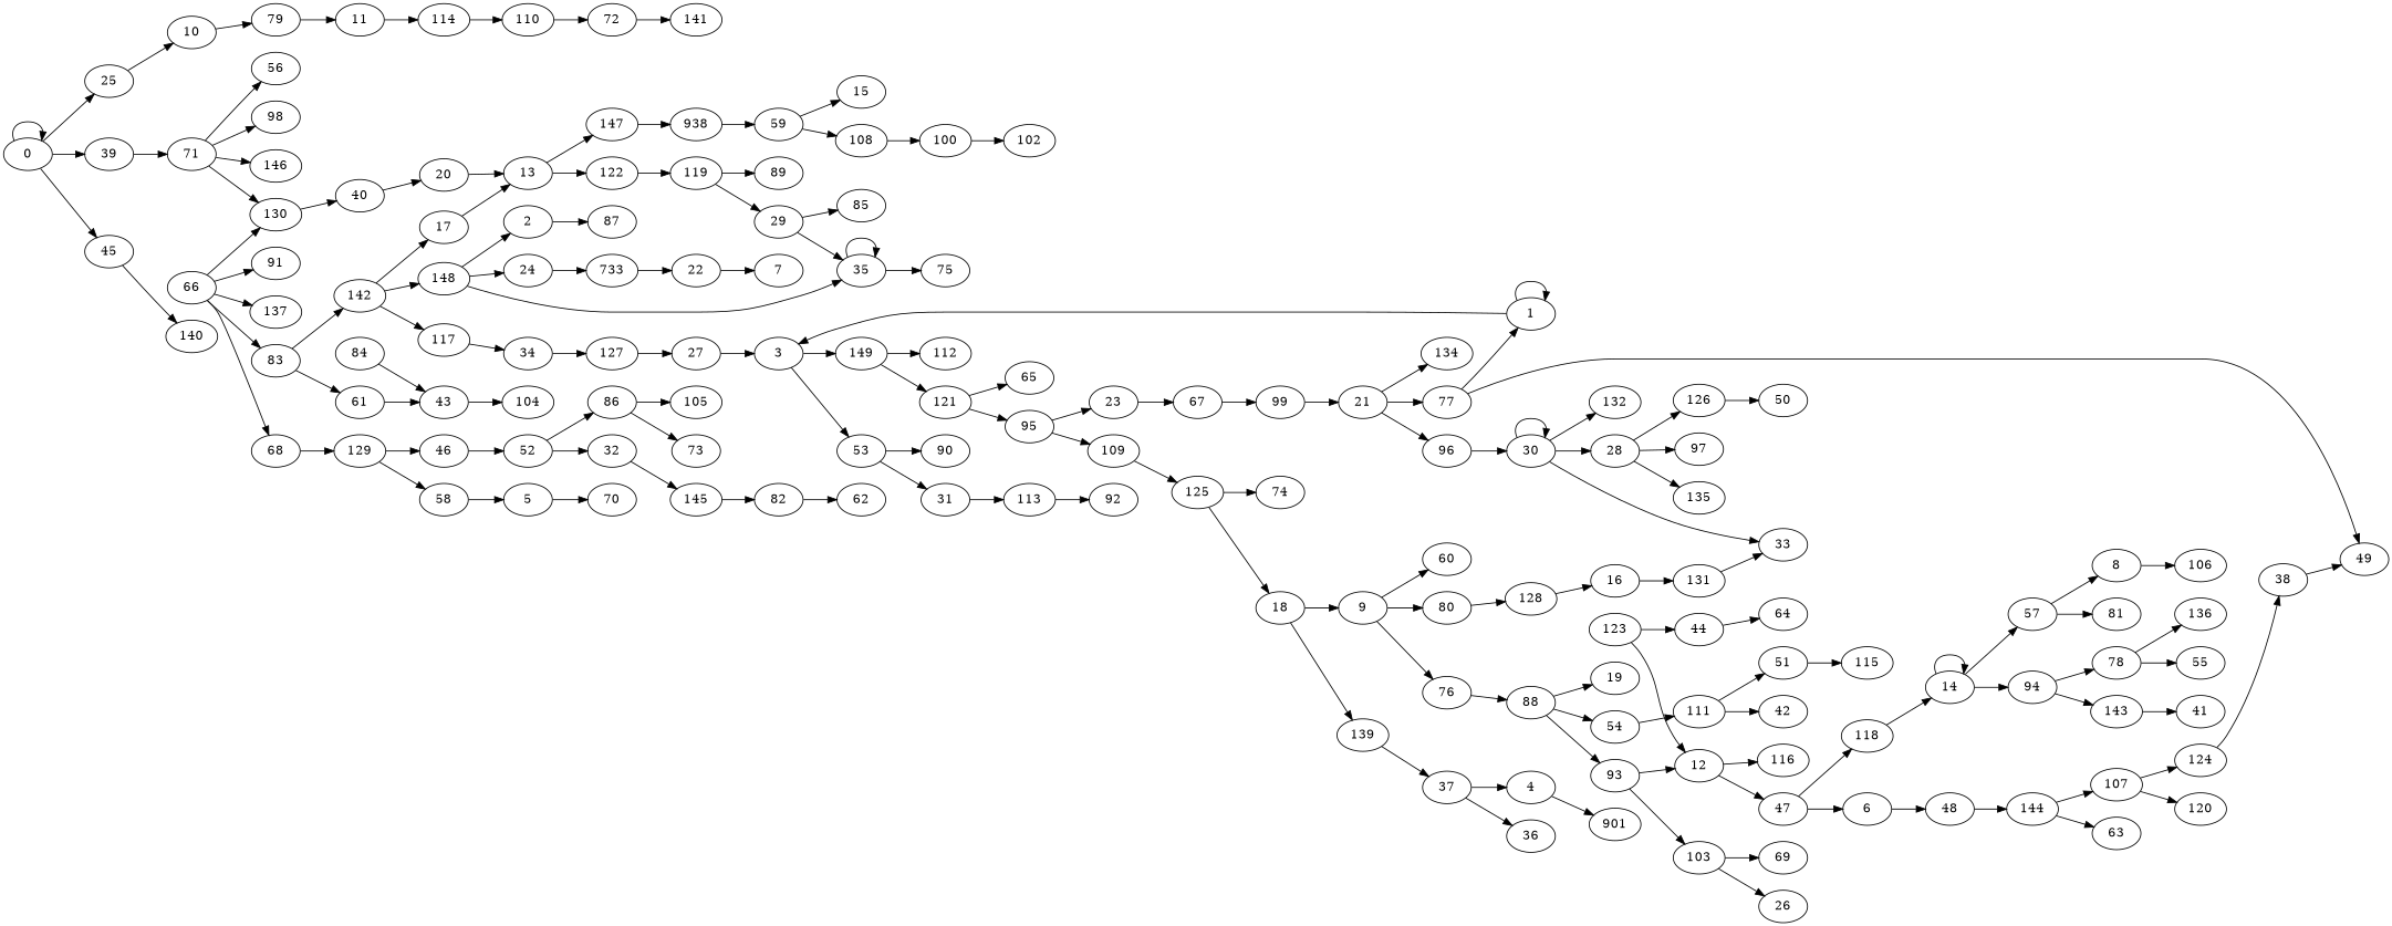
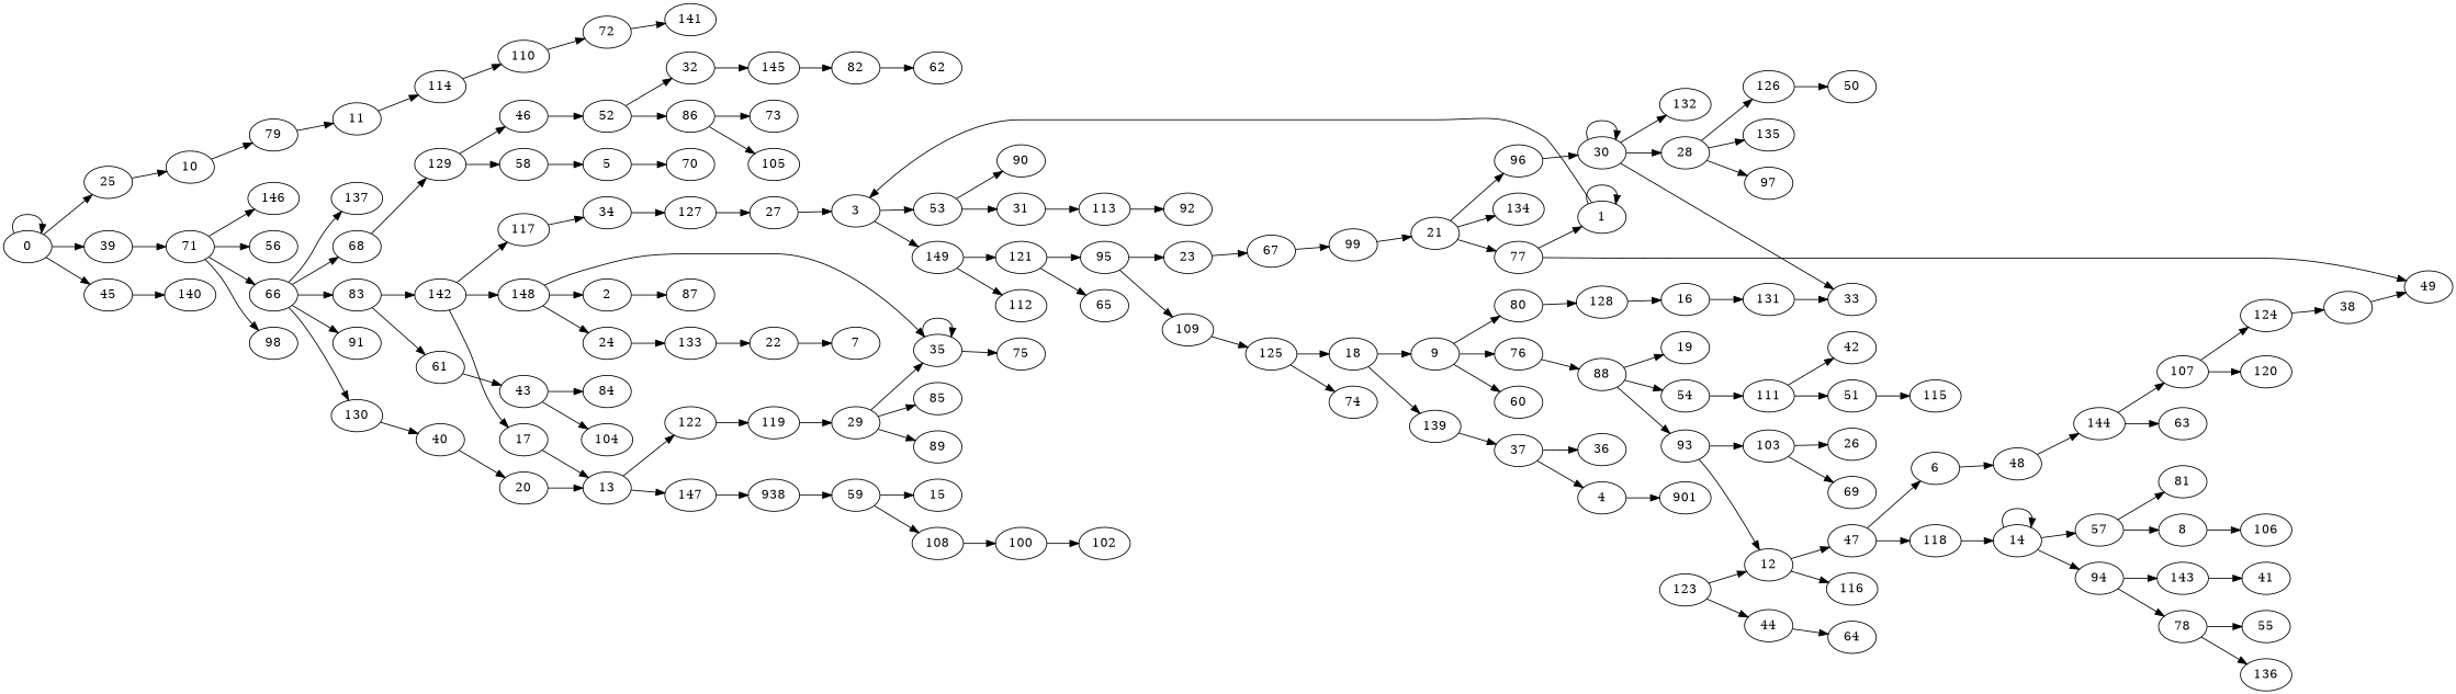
  digraph {
    rankdir=LR
    0 [height=0.5 width=0.75]
    25 [height=0.5 width=0.75]
    39 [height=0.5 width=0.75]
    45 [height=0.5 width=0.75]
    10 [height=0.5 width=0.75]
    71 [height=0.5 width=0.75]
    140 [height=0.5 width=0.75]
    79 [height=0.5 width=0.75]
    56 [height=0.5 width=0.75]
    66 [height=0.5 width=0.75]
    98 [height=0.5 width=0.75]
    146 [height=0.5 width=0.75]
    1 [height=0.5 width=0.75]
    3 [height=0.5 width=0.75]
    53 [height=0.5 width=0.75]
    149 [height=0.5 width=0.75]
    31 [height=0.5 width=0.75]
    90 [height=0.5 width=0.75]
    112 [height=0.5 width=0.75]
    121 [height=0.5 width=0.75]
    2 [height=0.5 width=0.75]
    87 [height=0.5 width=0.75]
    113 [height=0.5 width=0.75]
    65 [height=0.5 width=0.75]
    95 [height=0.5 width=0.75]
    4 [height=0.5 width=0.75]
    n27 [height=0.5 label=901 width=0.75]
    5 [height=0.5 width=0.75]
    70 [height=0.5 width=0.75]
    6 [height=0.5 width=0.75]
    48 [height=0.5 width=0.75]
    144 [height=0.5 width=0.75]
    63 [height=0.5 width=0.75]
    107 [height=0.5 width=0.75]
    7 [height=0.5 width=0.75]
    8 [height=0.5 width=0.75]
    106 [height=0.5 width=0.75]
    9 [height=0.5 width=0.75]
    60 [height=0.5 width=0.75]
    76 [height=0.5 width=0.75]
    80 [height=0.5 width=0.75]
    88 [height=0.5 width=0.75]
    128 [height=0.5 width=0.75]
    19 [height=0.5 width=0.75]
    54 [height=0.5 width=0.75]
    93 [height=0.5 width=0.75]
    16 [height=0.5 width=0.75]
    11 [height=0.5 width=0.75]
    114 [height=0.5 width=0.75]
    110 [height=0.5 width=0.75]
    72 [height=0.5 width=0.75]
    12 [height=0.5 width=0.75]
    47 [height=0.5 width=0.75]
    116 [height=0.5 width=0.75]
    118 [height=0.5 width=0.75]
    14 [height=0.5 width=0.75]
    13 [height=0.5 width=0.75]
    122 [height=0.5 width=0.75]
    147 [height=0.5 width=0.75]
    119 [height=0.5 width=0.75]
    n61 [height=0.5 label=938 width=0.75]
    29 [height=0.5 width=0.75]
    89 [height=0.5 width=0.75]
    59 [height=0.5 width=0.75]
    57 [height=0.5 width=0.75]
    94 [height=0.5 width=0.75]
    81 [height=0.5 width=0.75]
    78 [height=0.5 width=0.75]
    143 [height=0.5 width=0.75]
    55 [height=0.5 width=0.75]
    136 [height=0.5 width=0.75]
    41 [height=0.5 width=0.75]
    15 [height=0.5 width=0.75]
    131 [height=0.5 width=0.75]
    33 [height=0.5 width=0.75]
    17 [height=0.5 width=0.75]
    18 [height=0.5 width=0.75]
    139 [height=0.5 width=0.75]
    37 [height=0.5 width=0.75]
    36 [height=0.5 width=0.75]
    20 [height=0.5 width=0.75]
    21 [height=0.5 width=0.75]
    77 [height=0.5 width=0.75]
    96 [height=0.5 width=0.75]
    134 [height=0.5 width=0.75]
    49 [height=0.5 width=0.75]
    30 [height=0.5 width=0.75]
    28 [height=0.5 width=0.75]
    132 [height=0.5 width=0.75]
    22 [height=0.5 width=0.75]
    23 [height=0.5 width=0.75]
    67 [height=0.5 width=0.75]
    99 [height=0.5 width=0.75]
    24 [height=0.5 width=0.75]
-   133 [height=0.5 width=0.75 label=733]
+   133 [height=0.5 width=0.75]
    26 [height=0.5 width=0.75]
    27 [height=0.5 width=0.75]
    97 [height=0.5 width=0.75]
    126 [height=0.5 width=0.75]
    135 [height=0.5 width=0.75]
    50 [height=0.5 width=0.75]
    35 [height=0.5 width=0.75]
    85 [height=0.5 width=0.75]
    75 [height=0.5 width=0.75]
    92 [height=0.5 width=0.75]
    32 [height=0.5 width=0.75]
    145 [height=0.5 width=0.75]
    82 [height=0.5 width=0.75]
    62 [height=0.5 width=0.75]
    34 [height=0.5 width=0.75]
    127 [height=0.5 width=0.75]
    38 [height=0.5 width=0.75]
    68 [height=0.5 width=0.75]
    83 [height=0.5 width=0.75]
    91 [height=0.5 width=0.75]
    130 [height=0.5 width=0.75]
    137 [height=0.5 width=0.75]
    40 [height=0.5 width=0.75]
    42 [height=0.5 width=0.75]
    43 [height=0.5 width=0.75]
    84 [height=0.5 width=0.75]
    104 [height=0.5 width=0.75]
    44 [height=0.5 width=0.75]
    64 [height=0.5 width=0.75]
    46 [height=0.5 width=0.75]
    52 [height=0.5 width=0.75]
    86 [height=0.5 width=0.75]
    73 [height=0.5 width=0.75]
    105 [height=0.5 width=0.75]
    120 [height=0.5 width=0.75]
    124 [height=0.5 width=0.75]
    51 [height=0.5 width=0.75]
    115 [height=0.5 width=0.75]
    111 [height=0.5 width=0.75]
    58 [height=0.5 width=0.75]
    108 [height=0.5 width=0.75]
    100 [height=0.5 width=0.75]
    102 [height=0.5 width=0.75]
    61 [height=0.5 width=0.75]
    129 [height=0.5 width=0.75]
    142 [height=0.5 width=0.75]
    117 [height=0.5 width=0.75]
    148 [height=0.5 width=0.75]
    69 [height=0.5 width=0.75]
    141 [height=0.5 width=0.75]
    74 [height=0.5 width=0.75]
    103 [height=0.5 width=0.75]
    123 [height=0.5 width=0.75]
    109 [height=0.5 width=0.75]
    125 [height=0.5 width=0.75]
    0 -> 0
    0 -> 25
    0 -> 39
    0 -> 45
    25 -> 10
    39 -> 71
    45 -> 140
    10 -> 79
    71 -> 56
-   71 -> 130
+   71 -> 66
    71 -> 98
    71 -> 146
    79 -> 11
    66 -> 68
    66 -> 83
    66 -> 91
    66 -> 130
    66 -> 137
    1 -> 1
    1 -> 3
    3 -> 53
    3 -> 149
    53 -> 31
    53 -> 90
    149 -> 112
    149 -> 121
    31 -> 113
    121 -> 65
    121 -> 95
    2 -> 87
    113 -> 92
    95 -> 23
    95 -> 109
    4 -> n27
    5 -> 70
    6 -> 48
    48 -> 144
    144 -> 63
    144 -> 107
    107 -> 120
    107 -> 124
    8 -> 106
    9 -> 60
    9 -> 76
    9 -> 80
    76 -> 88
    80 -> 128
    88 -> 19
    88 -> 54
    88 -> 93
    128 -> 16
    54 -> 111
    93 -> 12
    93 -> 103
    16 -> 131
    11 -> 114
    114 -> 110
    110 -> 72
    72 -> 141
    12 -> 47
    12 -> 116
    47 -> 6
    47 -> 118
    118 -> 14
    14 -> 14
    14 -> 57
    14 -> 94
    13 -> 122
    13 -> 147
    122 -> 119
    147 -> n61
    119 -> 29
-   119 -> 89
+   29 -> 89
    n61 -> 59
    29 -> 35
    29 -> 85
    59 -> 15
    59 -> 108
    57 -> 8
    57 -> 81
    94 -> 78
    94 -> 143
    78 -> 55
    78 -> 136
    143 -> 41
    131 -> 33
    17 -> 13
    18 -> 9
    18 -> 139
    139 -> 37
    37 -> 4
    37 -> 36
    20 -> 13
    21 -> 77
    21 -> 96
    21 -> 134
    77 -> 1
    77 -> 49
    96 -> 30
    30 -> 33
    30 -> 30
    30 -> 28
    30 -> 132
    28 -> 97
    28 -> 126
    28 -> 135
    22 -> 7
    23 -> 67
    67 -> 99
    99 -> 21
    24 -> 133
    133 -> 22
    27 -> 3
    126 -> 50
    35 -> 35
    35 -> 75
    32 -> 145
    145 -> 82
    82 -> 62
    34 -> 127
    127 -> 27
    38 -> 49
    68 -> 129
    83 -> 61
    83 -> 142
    130 -> 40
    40 -> 20
-   84 -> 43
+   43 -> 84
    43 -> 104
    44 -> 64
    46 -> 52
    52 -> 32
    52 -> 86
    86 -> 73
    86 -> 105
    124 -> 38
    51 -> 115
    111 -> 42
    111 -> 51
    58 -> 5
    108 -> 100
    100 -> 102
    61 -> 43
    129 -> 46
    129 -> 58
    142 -> 17
    142 -> 117
    142 -> 148
    117 -> 34
    148 -> 2
    148 -> 24
    148 -> 35
    103 -> 26
    103 -> 69
    123 -> 12
    123 -> 44
    109 -> 125
    125 -> 18
    125 -> 74
  }
